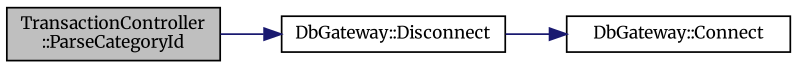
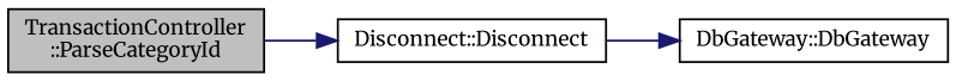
  digraph {
    fontname=Merriweather
    rankdir=LR
    node [color=black fillcolor=white fontname=Merriweather fontsize=10 shape=record style=filled]
    edge [color=midnightblue fontname=Merriweather fontsize=10 labelfontname=Helvetica labelfontsize=10 style=solid]
    n1 [fillcolor=grey75 fontcolor=black height=0.2 label="TransactionController\l::ParseCategoryId" width=0.4]
-   n2 [height=0.2 label="DbGateway::Disconnect" width=0.4]
-   n3 [height=0.2 label="DbGateway::Connect" width=0.4]
+   n2 [height=0.2 label="Disconnect::Disconnect" width=0.4]
+   n3 [height=0.2 label="DbGateway::DbGateway" width=0.4]
    n1 -> n2
    n2 -> n3
  }
